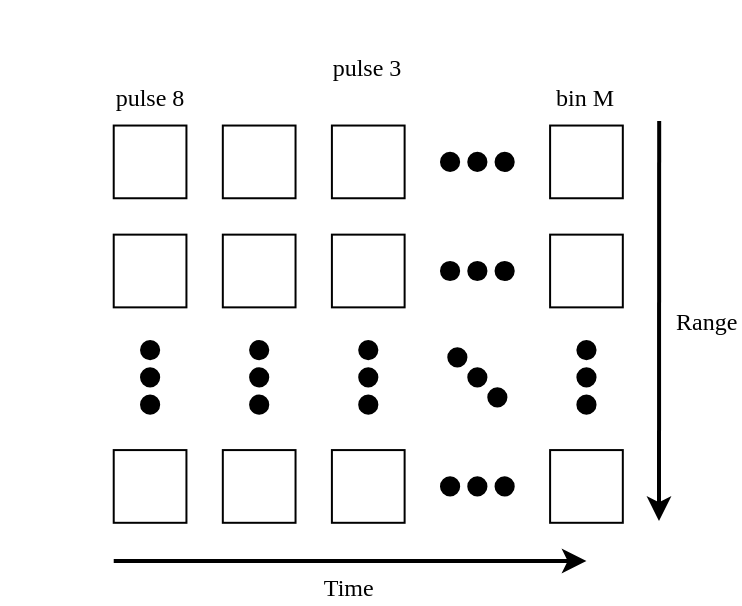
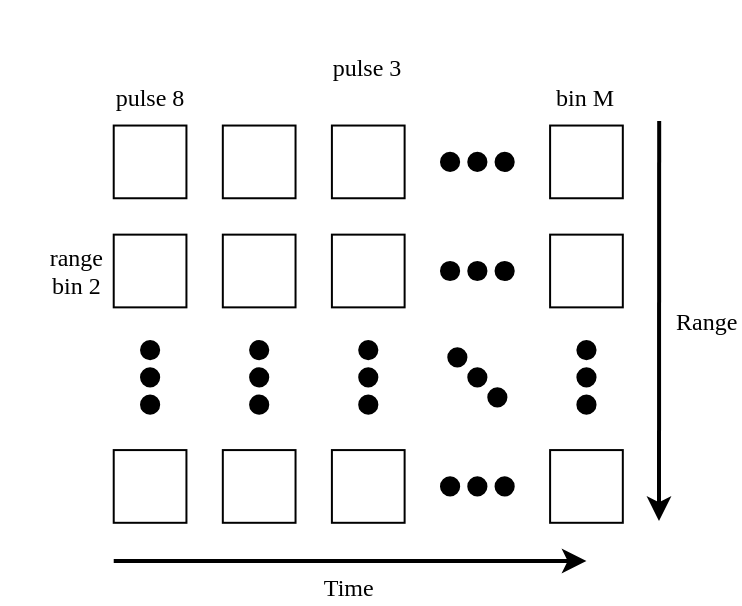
  <mxCell id="0" />
  <mxCell id="1" parent="0" />
  <mxCell id="2" value="" style="rounded=0;whiteSpace=wrap;absoluteArcSize=0;imageAspect=1;fontFamily=Times New Roman;fontSize=12;container=0;" parent="1" vertex="1"><mxGeometry x="56.364" y="62.273" width="36.364" height="36.364" as="geometry" /></mxCell>
  <mxCell id="3" value="" style="rounded=0;whiteSpace=wrap;fontFamily=Times New Roman;fontSize=12;container=0;" parent="1" vertex="1"><mxGeometry x="56.364" y="116.818" width="36.364" height="36.364" as="geometry" /></mxCell>
  <mxCell id="4" value="" style="rounded=0;whiteSpace=wrap;fontFamily=Times New Roman;fontSize=12;container=0;" parent="1" vertex="1"><mxGeometry x="56.364" y="224.545" width="36.364" height="36.364" as="geometry" /></mxCell>
  <mxCell id="5" value="" style="rounded=0;whiteSpace=wrap;fontFamily=Times New Roman;fontSize=12;container=0;" parent="1" vertex="1"><mxGeometry x="110.909" y="62.273" width="36.364" height="36.364" as="geometry" /></mxCell>
  <mxCell id="6" value="" style="rounded=0;whiteSpace=wrap;fontFamily=Times New Roman;fontSize=12;container=0;" parent="1" vertex="1"><mxGeometry x="165.454" y="62.273" width="36.364" height="36.364" as="geometry" /></mxCell>
  <mxCell id="7" value="" style="rounded=0;whiteSpace=wrap;fontFamily=Times New Roman;fontSize=12;container=0;" parent="1" vertex="1"><mxGeometry x="274.545" y="62.273" width="36.364" height="36.364" as="geometry" /></mxCell>
  <mxCell id="8" value="" style="rounded=0;whiteSpace=wrap;fontFamily=Times New Roman;fontSize=12;container=0;" parent="1" vertex="1"><mxGeometry x="110.909" y="116.818" width="36.364" height="36.364" as="geometry" /></mxCell>
  <mxCell id="9" value="" style="rounded=0;whiteSpace=wrap;fontFamily=Times New Roman;fontSize=12;container=0;" parent="1" vertex="1"><mxGeometry x="165.454" y="116.818" width="36.364" height="36.364" as="geometry" /></mxCell>
  <mxCell id="10" value="" style="rounded=0;whiteSpace=wrap;fontFamily=Times New Roman;fontSize=12;container=0;" parent="1" vertex="1"><mxGeometry x="274.545" y="116.818" width="36.364" height="36.364" as="geometry" /></mxCell>
  <mxCell id="11" value="" style="rounded=0;whiteSpace=wrap;fontFamily=Times New Roman;fontSize=12;container=0;" parent="1" vertex="1"><mxGeometry x="110.909" y="224.545" width="36.364" height="36.364" as="geometry" /></mxCell>
  <mxCell id="12" value="" style="rounded=0;whiteSpace=wrap;fontFamily=Times New Roman;fontSize=12;container=0;" parent="1" vertex="1"><mxGeometry x="165.454" y="224.545" width="36.364" height="36.364" as="geometry" /></mxCell>
  <mxCell id="13" value="" style="rounded=0;whiteSpace=wrap;fontFamily=Times New Roman;fontSize=12;container=0;" parent="1" vertex="1"><mxGeometry x="274.545" y="224.545" width="36.364" height="36.364" as="geometry" /></mxCell>
  <mxCell id="14" value="pulse 8" style="text;strokeColor=none;fillColor=none;align=center;verticalAlign=middle;whiteSpace=wrap;rounded=0;fontFamily=Times New Roman;fontSize=12;container=0;" parent="1" vertex="1"><mxGeometry x="52.73" y="35" width="43.64" height="27.27" as="geometry" /></mxCell>
  <mxCell id="15" value="pulse 3" style="text;strokeColor=none;fillColor=none;align=center;verticalAlign=middle;whiteSpace=wrap;rounded=0;fontFamily=Times New Roman;fontSize=12;container=0;" parent="1" vertex="1"><mxGeometry x="161.36" y="20" width="44.55" height="27.27" as="geometry" /></mxCell>
  <mxCell id="16" value="bin M" style="text;strokeColor=none;fillColor=none;align=center;verticalAlign=middle;whiteSpace=wrap;rounded=0;fontFamily=Times New Roman;fontSize=12;container=0;" parent="1" vertex="1"><mxGeometry x="265.454" y="35" width="54.545" height="27.273" as="geometry" /></mxCell>
+ <mxCell id="17" value="range&#10;bin 2" style="text;strokeColor=none;fillColor=none;align=center;verticalAlign=middle;rounded=0;fontFamily=Times New Roman;fontSize=12;container=0;" parent="1" vertex="1"><mxGeometry x="20" y="121.364" width="36.364" height="27.273" as="geometry" /></mxCell>
  <mxCell id="18" value="Time" style="endArrow=classic;rounded=0;strokeWidth=2;fontFamily=Times New Roman;fontSize=12;labelPosition=center;verticalLabelPosition=bottom;align=center;verticalAlign=top;labelBackgroundColor=none;" parent="1" edge="1"><mxGeometry width="50" height="50" relative="1" as="geometry"><mxPoint x="56.364" y="280" as="sourcePoint" /><mxPoint x="292.726" y="280" as="targetPoint" /></mxGeometry></mxCell>
  <mxCell id="19" value="Range" style="endArrow=classic;rounded=0;strokeWidth=2;fontFamily=Times New Roman;fontSize=12;labelPosition=right;verticalLabelPosition=middle;align=left;verticalAlign=middle;labelBackgroundColor=none;spacingRight=0;spacingLeft=7;" parent="1" edge="1"><mxGeometry width="50" height="50" relative="1" as="geometry"><mxPoint x="329.09" y="60.003" as="sourcePoint" /><mxPoint x="329" y="260" as="targetPoint" /><mxPoint as="offset" /></mxGeometry></mxCell>
  <mxCell id="20" value="" style="ellipse;whiteSpace=wrap;aspect=fixed;fillColor=#000000;connectable=0;allowArrows=0;fontFamily=Times New Roman;fontSize=12;container=0;" parent="1" vertex="1"><mxGeometry x="70" y="169.999" width="9.091" height="9.091" as="geometry" /></mxCell>
  <mxCell id="21" value="" style="ellipse;whiteSpace=wrap;aspect=fixed;fillColor=#000000;connectable=0;allowArrows=0;fontFamily=Times New Roman;fontSize=12;container=0;" parent="1" vertex="1"><mxGeometry x="70" y="197.272" width="9.091" height="9.091" as="geometry" /></mxCell>
  <mxCell id="22" value="" style="ellipse;whiteSpace=wrap;aspect=fixed;fillColor=#000000;connectable=0;allowArrows=0;fontFamily=Times New Roman;fontSize=12;container=0;" parent="1" vertex="1"><mxGeometry x="70" y="183.635" width="9.091" height="9.091" as="geometry" /></mxCell>
  <mxCell id="23" value="" style="ellipse;whiteSpace=wrap;aspect=fixed;fillColor=#000000;connectable=0;allowArrows=0;rotation=90;fontFamily=Times New Roman;fontSize=12;container=0;" parent="1" vertex="1"><mxGeometry x="247.272" y="75.909" width="9.091" height="9.091" as="geometry" /></mxCell>
  <mxCell id="24" value="" style="ellipse;whiteSpace=wrap;aspect=fixed;fillColor=#000000;connectable=0;allowArrows=0;rotation=90;fontFamily=Times New Roman;fontSize=12;container=0;" parent="1" vertex="1"><mxGeometry x="219.999" y="75.909" width="9.091" height="9.091" as="geometry" /></mxCell>
  <mxCell id="25" value="" style="ellipse;whiteSpace=wrap;aspect=fixed;fillColor=#000000;connectable=0;allowArrows=0;rotation=90;fontFamily=Times New Roman;fontSize=12;container=0;" parent="1" vertex="1"><mxGeometry x="233.636" y="75.909" width="9.091" height="9.091" as="geometry" /></mxCell>
  <mxCell id="26" value="" style="ellipse;whiteSpace=wrap;aspect=fixed;fillColor=#000000;connectable=0;allowArrows=0;rotation=90;fontFamily=Times New Roman;fontSize=12;container=0;" parent="1" vertex="1"><mxGeometry x="247.272" y="130.455" width="9.091" height="9.091" as="geometry" /></mxCell>
  <mxCell id="27" value="" style="ellipse;whiteSpace=wrap;aspect=fixed;fillColor=#000000;connectable=0;allowArrows=0;rotation=90;fontFamily=Times New Roman;fontSize=12;container=0;" parent="1" vertex="1"><mxGeometry x="219.999" y="130.455" width="9.091" height="9.091" as="geometry" /></mxCell>
  <mxCell id="28" value="" style="ellipse;whiteSpace=wrap;aspect=fixed;fillColor=#000000;connectable=0;allowArrows=0;rotation=90;fontFamily=Times New Roman;fontSize=12;container=0;" parent="1" vertex="1"><mxGeometry x="233.636" y="130.455" width="9.091" height="9.091" as="geometry" /></mxCell>
  <mxCell id="29" value="" style="ellipse;whiteSpace=wrap;aspect=fixed;fillColor=#000000;connectable=0;allowArrows=0;fontFamily=Times New Roman;fontSize=12;container=0;" parent="1" vertex="1"><mxGeometry x="124.545" y="169.999" width="9.091" height="9.091" as="geometry" /></mxCell>
  <mxCell id="30" value="" style="ellipse;whiteSpace=wrap;aspect=fixed;fillColor=#000000;connectable=0;allowArrows=0;fontFamily=Times New Roman;fontSize=12;container=0;" parent="1" vertex="1"><mxGeometry x="124.545" y="197.272" width="9.091" height="9.091" as="geometry" /></mxCell>
  <mxCell id="31" value="" style="ellipse;whiteSpace=wrap;aspect=fixed;fillColor=#000000;connectable=0;allowArrows=0;fontFamily=Times New Roman;fontSize=12;container=0;" parent="1" vertex="1"><mxGeometry x="124.545" y="183.635" width="9.091" height="9.091" as="geometry" /></mxCell>
  <mxCell id="32" value="" style="ellipse;whiteSpace=wrap;aspect=fixed;fillColor=#000000;connectable=0;allowArrows=0;fontFamily=Times New Roman;fontSize=12;container=0;" parent="1" vertex="1"><mxGeometry x="179.09" y="169.999" width="9.091" height="9.091" as="geometry" /></mxCell>
  <mxCell id="33" value="" style="ellipse;whiteSpace=wrap;aspect=fixed;fillColor=#000000;connectable=0;allowArrows=0;fontFamily=Times New Roman;fontSize=12;container=0;" parent="1" vertex="1"><mxGeometry x="179.09" y="197.272" width="9.091" height="9.091" as="geometry" /></mxCell>
  <mxCell id="34" value="" style="ellipse;whiteSpace=wrap;aspect=fixed;fillColor=#000000;connectable=0;allowArrows=0;fontFamily=Times New Roman;fontSize=12;container=0;" parent="1" vertex="1"><mxGeometry x="179.09" y="183.635" width="9.091" height="9.091" as="geometry" /></mxCell>
  <mxCell id="35" value="" style="ellipse;whiteSpace=wrap;aspect=fixed;fillColor=#000000;connectable=0;allowArrows=0;rotation=-45;fontFamily=Times New Roman;fontSize=12;container=0;" parent="1" vertex="1"><mxGeometry x="223.636" y="173.635" width="9.091" height="9.091" as="geometry" /></mxCell>
  <mxCell id="36" value="" style="ellipse;whiteSpace=wrap;aspect=fixed;fillColor=#000000;connectable=0;allowArrows=0;rotation=-45;fontFamily=Times New Roman;fontSize=12;container=0;" parent="1" vertex="1"><mxGeometry x="243.636" y="193.635" width="9.091" height="9.091" as="geometry" /></mxCell>
  <mxCell id="37" value="" style="ellipse;whiteSpace=wrap;aspect=fixed;fillColor=#000000;connectable=0;allowArrows=0;rotation=-45;fontFamily=Times New Roman;fontSize=12;container=0;" parent="1" vertex="1"><mxGeometry x="233.636" y="183.635" width="9.091" height="9.091" as="geometry" /></mxCell>
  <mxCell id="38" value="" style="ellipse;whiteSpace=wrap;aspect=fixed;fillColor=#000000;connectable=0;allowArrows=0;rotation=90;fontFamily=Times New Roman;fontSize=12;container=0;" parent="1" vertex="1"><mxGeometry x="247.272" y="238.181" width="9.091" height="9.091" as="geometry" /></mxCell>
  <mxCell id="39" value="" style="ellipse;whiteSpace=wrap;aspect=fixed;fillColor=#000000;connectable=0;allowArrows=0;rotation=90;fontFamily=Times New Roman;fontSize=12;container=0;" parent="1" vertex="1"><mxGeometry x="219.999" y="238.181" width="9.091" height="9.091" as="geometry" /></mxCell>
  <mxCell id="40" value="" style="ellipse;whiteSpace=wrap;aspect=fixed;fillColor=#000000;connectable=0;allowArrows=0;rotation=90;fontFamily=Times New Roman;fontSize=12;container=0;" parent="1" vertex="1"><mxGeometry x="233.636" y="238.181" width="9.091" height="9.091" as="geometry" /></mxCell>
  <mxCell id="41" value="" style="ellipse;whiteSpace=wrap;aspect=fixed;fillColor=#000000;connectable=0;allowArrows=0;fontFamily=Times New Roman;fontSize=12;container=0;" parent="1" vertex="1"><mxGeometry x="288.181" y="169.999" width="9.091" height="9.091" as="geometry" /></mxCell>
  <mxCell id="42" value="" style="ellipse;whiteSpace=wrap;aspect=fixed;fillColor=#000000;connectable=0;allowArrows=0;fontFamily=Times New Roman;fontSize=12;container=0;" parent="1" vertex="1"><mxGeometry x="288.181" y="197.272" width="9.091" height="9.091" as="geometry" /></mxCell>
  <mxCell id="43" value="" style="ellipse;whiteSpace=wrap;aspect=fixed;fillColor=#000000;connectable=0;allowArrows=0;fontFamily=Times New Roman;fontSize=12;container=0;" parent="1" vertex="1"><mxGeometry x="288.181" y="183.635" width="9.091" height="9.091" as="geometry" /></mxCell>
